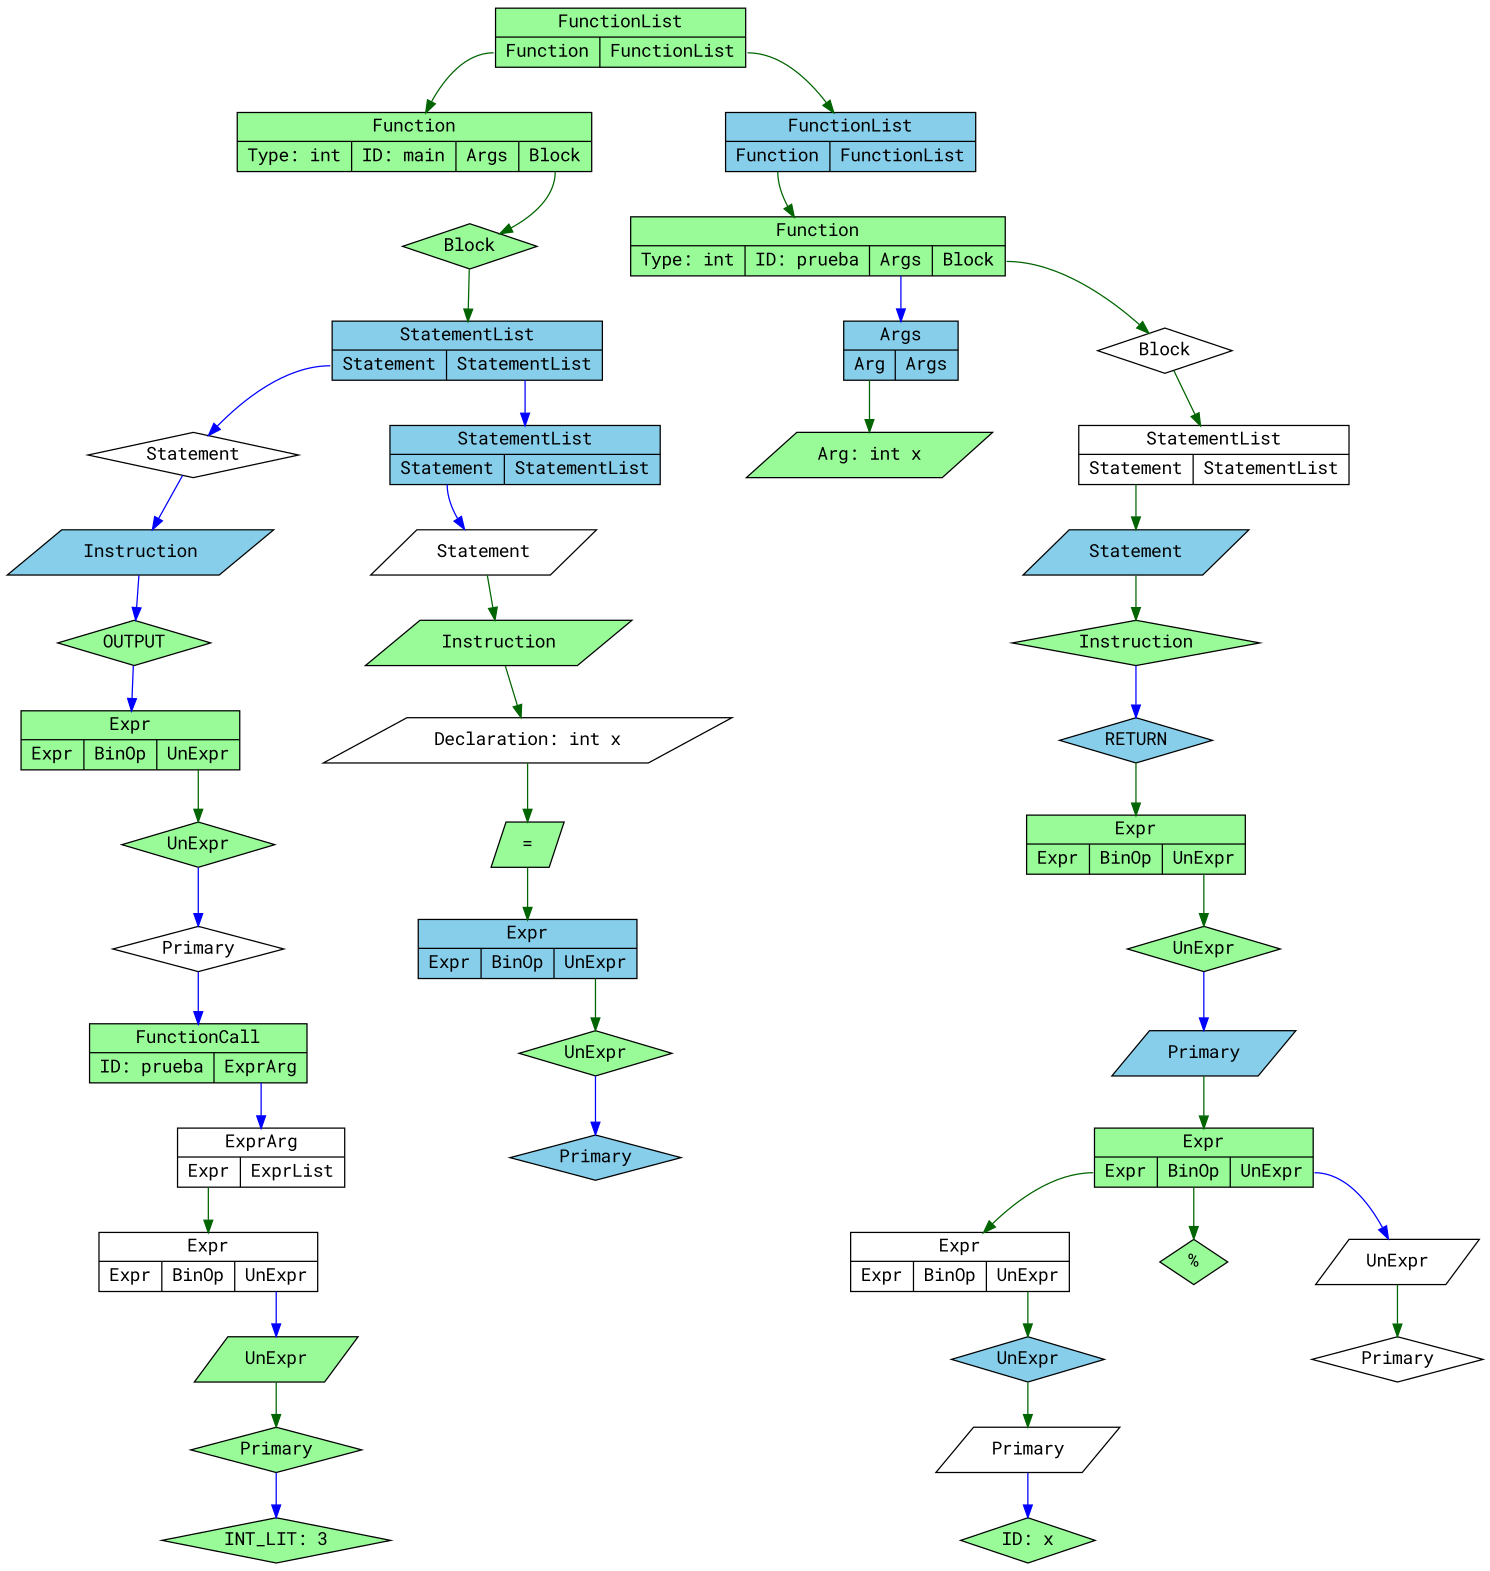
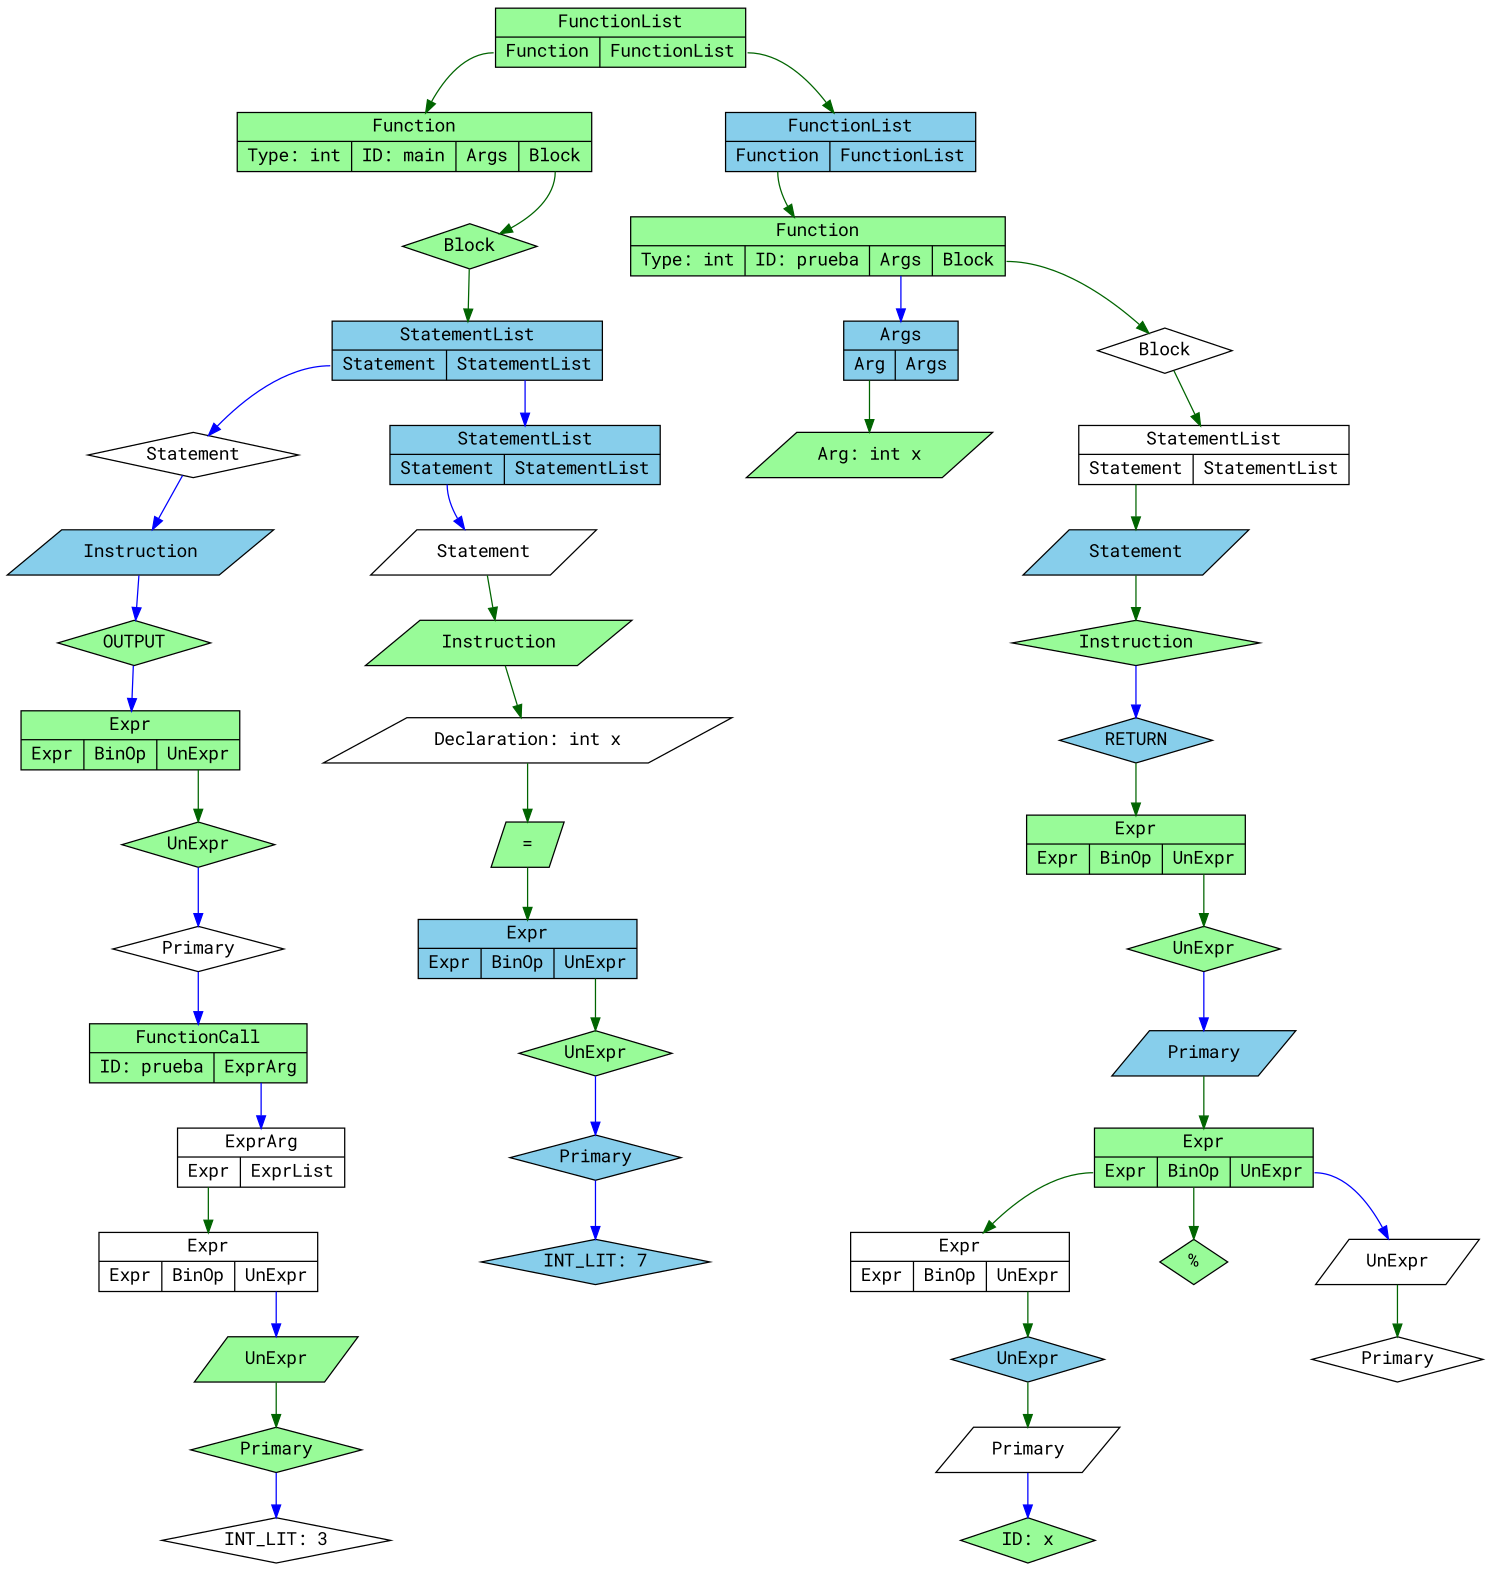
  digraph {
    fontname="Roboto Mono"
    nodesep=1
    node [fillcolor=palegreen fontname="Roboto Mono" shape=diamond style=filled]
    edge [color=darkgreen fontname="Roboto Mono"]
    n1 [label=Primary]
-   n2 [label="INT_LIT: 3"]
+   n2 [fillcolor=white label="INT_LIT: 3"]
    n3 [label=UnExpr shape=parallelogram]
    n4 [fillcolor=white label="{Expr | {<e>Expr | <bo>BinOp | <ue>UnExpr}}" shape=record]
    n5 [fillcolor=white label="{ExprArg | {<e>Expr | <el>ExprList}}" shape=record]
    n6 [label="{FunctionCall | { ID: prueba | <e>ExprArg}}" shape=record]
    n7 [fillcolor=white label=Primary]
    n8 [label=UnExpr]
    n9 [label="{Expr | {<e>Expr | <bo>BinOp | <ue>UnExpr}}" shape=record]
    n10 [fillcolor=skyblue label=Instruction shape=parallelogram]
    n11 [label=OUTPUT]
    n12 [fillcolor=white label=Statement]
    n13 [fillcolor=skyblue label=Primary]
+   n14 [fillcolor=skyblue label="INT_LIT: 7"]
    n15 [label=UnExpr]
    n16 [fillcolor=skyblue label="{Expr | {<e>Expr | <bo>BinOp | <ue>UnExpr}}" shape=record]
    n17 [label="=" shape=parallelogram]
    n18 [fillcolor=white label="Declaration: int x" shape=parallelogram]
    n19 [label=Instruction shape=parallelogram]
    n20 [fillcolor=white label=Statement shape=parallelogram]
    n21 [fillcolor=skyblue label="{StatementList | {<s>Statement | <sl>StatementList}}" shape=record]
    n22 [fillcolor=skyblue label="{StatementList | {<s>Statement | <sl>StatementList}}" shape=record]
    n23 [label=Block]
    n24 [label="{Function | {Type: int | ID: main | <a>Args | <b>Block}}" shape=record]
    n25 [label="Arg: int x" shape=parallelogram]
    n26 [fillcolor=skyblue label="{Args | {<a>Arg | <as> Args}}" shape=record]
    n27 [fillcolor=white label=Primary shape=parallelogram]
    n28 [label="ID: x"]
    n29 [fillcolor=skyblue label=UnExpr]
    n30 [fillcolor=white label="{Expr | {<e>Expr | <bo>BinOp | <ue>UnExpr}}" shape=record]
    n31 [fillcolor=white label=Primary]
    n32 [fillcolor=white label=UnExpr shape=parallelogram]
    n33 [label="{Expr | {<e>Expr | <bo>BinOp | <ue>UnExpr}}" shape=record]
    n34 [label="%"]
    n35 [fillcolor=skyblue label=Primary shape=parallelogram]
    n36 [label=UnExpr]
    n37 [label="{Expr | {<e>Expr | <bo>BinOp | <ue>UnExpr}}" shape=record]
    n38 [label=Instruction]
    n39 [fillcolor=skyblue label=RETURN]
    n40 [fillcolor=skyblue label=Statement shape=parallelogram]
    n41 [fillcolor=white label="{StatementList | {<s>Statement | <sl>StatementList}}" shape=record]
    n42 [fillcolor=white label=Block]
    n43 [label="{Function | {Type: int | ID: prueba | <a>Args | <b>Block}}" shape=record]
    n44 [fillcolor=skyblue label="{FunctionList | {<f> Function | <fl> FunctionList}}" shape=record]
    n45 [label="{FunctionList | {<f> Function | <fl> FunctionList}}" shape=record]
    n1 -> n2 [color=blue]
    n3 -> n1
    n4 -> n3 [color=blue tailport=ue]
    n5 -> n4 [tailport=e]
    n6 -> n5 [color=blue tailport=e]
    n7 -> n6 [color=blue]
    n8 -> n7 [color=blue]
    n9 -> n8 [tailport=ue]
    n10 -> n11 [color=blue]
    n11 -> n9 [color=blue]
    n12 -> n10 [color=blue]
+   n13 -> n14 [color=blue]
    n15 -> n13 [color=blue]
    n16 -> n15 [tailport=ue]
    n17 -> n16
    n18 -> n17
    n19 -> n18
    n20 -> n19
    n21 -> n20 [color=blue tailport=s]
    n22 -> n12 [color=blue tailport=s]
    n22 -> n21 [color=blue tailport=sl]
    n23 -> n22
    n24 -> n23 [tailport=b]
    n26 -> n25 [tailport=a]
    n27 -> n28 [color=blue]
    n29 -> n27
    n30 -> n29 [tailport=ue]
    n32 -> n31
    n33 -> n30 [tailport=e]
    n33 -> n32 [color=blue tailport=ue]
    n33 -> n34 [tailport=bo]
    n35 -> n33
    n36 -> n35 [color=blue]
    n37 -> n36 [tailport=ue]
    n38 -> n39 [color=blue]
    n39 -> n37
    n40 -> n38
    n41 -> n40 [tailport=s]
    n42 -> n41
    n43 -> n26 [color=blue tailport=a]
    n43 -> n42 [tailport=b]
    n44 -> n43 [tailport=f]
    n45 -> n24 [tailport=f]
    n45 -> n44 [tailport=fl]
  }
